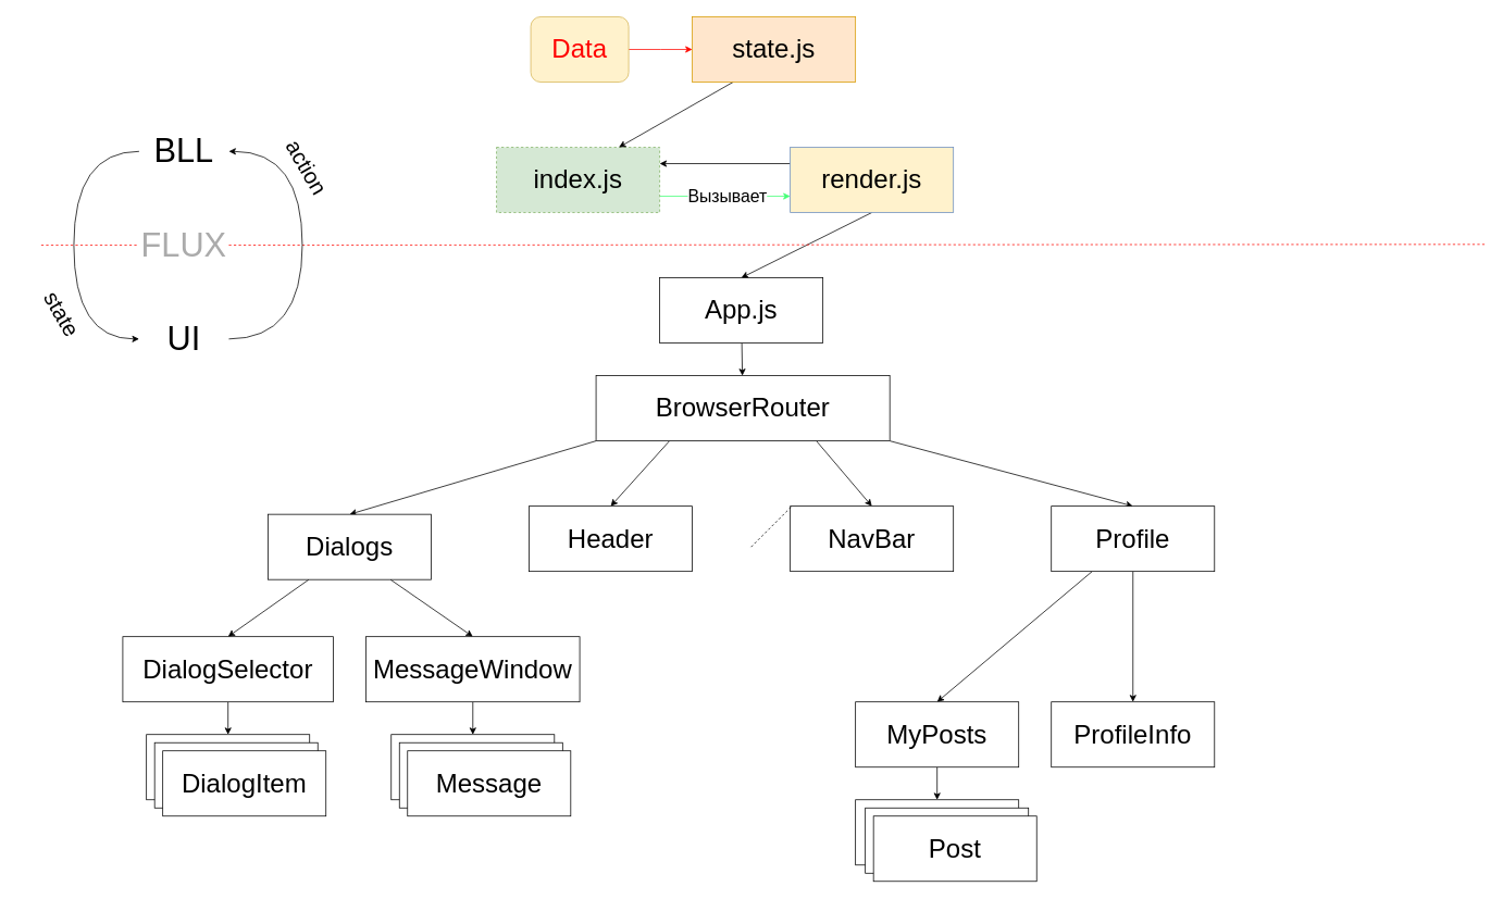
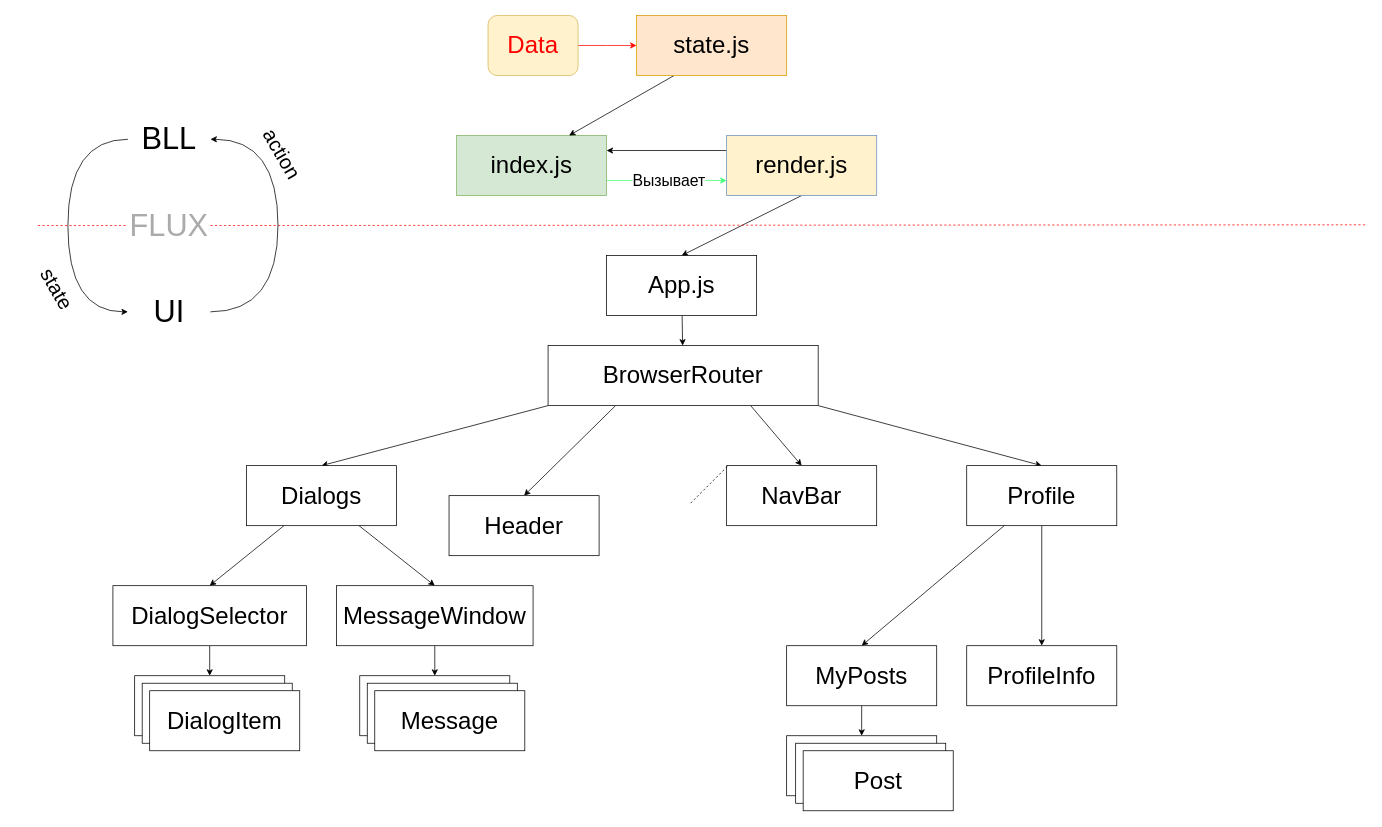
  <mxCell id="0" />
  <mxCell id="1" parent="0" />
  <mxCell id="2" style="edgeStyle=none;rounded=0;orthogonalLoop=1;jettySize=auto;html=1;exitX=0.5;exitY=1;exitDx=0;exitDy=0;entryX=0.5;entryY=0;entryDx=0;entryDy=0;fontSize=32;" parent="1" source="42" target="12" edge="1"><mxGeometry relative="1" as="geometry" /></mxCell>
  <mxCell id="3" style="edgeStyle=none;rounded=0;orthogonalLoop=1;jettySize=auto;html=1;exitX=1;exitY=0.75;exitDx=0;exitDy=0;entryX=0;entryY=0.75;entryDx=0;entryDy=0;strokeColor=#42FF75;" parent="1" source="5" target="42" edge="1"><mxGeometry relative="1" as="geometry" /></mxCell>
  <mxCell id="4" value="&lt;font style=&quot;font-size: 21px&quot;&gt;Вызывает&lt;/font&gt;" style="edgeLabel;html=1;align=center;verticalAlign=middle;resizable=0;points=[];" parent="3" vertex="1" connectable="0"><mxGeometry x="0.212" y="-2" relative="1" as="geometry"><mxPoint x="-14.67" y="-2" as="offset" /></mxGeometry></mxCell>
- <mxCell id="5" value="index.js" style="rounded=0;whiteSpace=wrap;html=1;fontSize=32;fillColor=#d5e8d4;strokeColor=#82b366;dashed=1;" parent="1" vertex="1"><mxGeometry x="608" y="180" width="200" height="80" as="geometry" /></mxCell>
+ <mxCell id="5" value="index.js" style="rounded=0;whiteSpace=wrap;html=1;fontSize=32;fillColor=#d5e8d4;strokeColor=#82b366;" parent="1" vertex="1"><mxGeometry x="608" y="180" width="200" height="80" as="geometry" /></mxCell>
  <mxCell id="6" style="edgeStyle=none;rounded=0;orthogonalLoop=1;jettySize=auto;html=1;exitX=0.25;exitY=1;exitDx=0;exitDy=0;entryX=0.5;entryY=0;entryDx=0;entryDy=0;fontSize=32;" parent="1" source="10" target="20" edge="1"><mxGeometry relative="1" as="geometry" /></mxCell>
  <mxCell id="7" style="edgeStyle=none;rounded=0;orthogonalLoop=1;jettySize=auto;html=1;exitX=0.75;exitY=1;exitDx=0;exitDy=0;entryX=0.5;entryY=0;entryDx=0;entryDy=0;fontSize=32;" parent="1" source="10" target="13" edge="1"><mxGeometry relative="1" as="geometry" /></mxCell>
  <mxCell id="8" style="edgeStyle=none;rounded=0;orthogonalLoop=1;jettySize=auto;html=1;exitX=0;exitY=1;exitDx=0;exitDy=0;entryX=0.5;entryY=0;entryDx=0;entryDy=0;fontSize=32;" parent="1" source="10" target="19" edge="1"><mxGeometry relative="1" as="geometry" /></mxCell>
  <mxCell id="9" style="edgeStyle=none;rounded=0;orthogonalLoop=1;jettySize=auto;html=1;exitX=1;exitY=1;exitDx=0;exitDy=0;entryX=0.5;entryY=0;entryDx=0;entryDy=0;fontSize=32;" parent="1" source="10" target="16" edge="1"><mxGeometry relative="1" as="geometry" /></mxCell>
  <mxCell id="10" value="BrowserRouter" style="rounded=0;whiteSpace=wrap;html=1;fontSize=32;" parent="1" vertex="1"><mxGeometry x="730" y="460" width="360" height="80" as="geometry" /></mxCell>
  <mxCell id="11" value="" style="edgeStyle=none;rounded=0;orthogonalLoop=1;jettySize=auto;html=1;fontSize=32;" parent="1" source="12" target="10" edge="1"><mxGeometry relative="1" as="geometry" /></mxCell>
  <mxCell id="12" value="App.js" style="rounded=0;whiteSpace=wrap;html=1;fontSize=32;" parent="1" vertex="1"><mxGeometry x="808" y="340" width="200" height="80" as="geometry" /></mxCell>
  <mxCell id="13" value="NavBar" style="rounded=0;whiteSpace=wrap;html=1;fontSize=32;" parent="1" vertex="1"><mxGeometry x="968" y="620" width="200" height="80" as="geometry" /></mxCell>
  <mxCell id="14" style="edgeStyle=none;rounded=0;orthogonalLoop=1;jettySize=auto;html=1;exitX=0.25;exitY=1;exitDx=0;exitDy=0;entryX=0.5;entryY=0;entryDx=0;entryDy=0;fontSize=32;" parent="1" source="16" target="27" edge="1"><mxGeometry relative="1" as="geometry" /></mxCell>
  <mxCell id="15" style="edgeStyle=none;rounded=0;orthogonalLoop=1;jettySize=auto;html=1;exitX=0.5;exitY=1;exitDx=0;exitDy=0;entryX=0.5;entryY=0;entryDx=0;entryDy=0;fontSize=32;" parent="1" source="16" target="25" edge="1"><mxGeometry relative="1" as="geometry" /></mxCell>
  <mxCell id="16" value="Profile" style="rounded=0;whiteSpace=wrap;html=1;fontSize=32;" parent="1" vertex="1"><mxGeometry x="1288" y="620" width="200" height="80" as="geometry" /></mxCell>
  <mxCell id="17" style="edgeStyle=none;rounded=0;orthogonalLoop=1;jettySize=auto;html=1;exitX=0.25;exitY=1;exitDx=0;exitDy=0;entryX=0.5;entryY=0;entryDx=0;entryDy=0;fontSize=32;" parent="1" source="19" target="22" edge="1"><mxGeometry relative="1" as="geometry" /></mxCell>
  <mxCell id="18" style="edgeStyle=none;rounded=0;orthogonalLoop=1;jettySize=auto;html=1;exitX=0.75;exitY=1;exitDx=0;exitDy=0;entryX=0.5;entryY=0;entryDx=0;entryDy=0;fontSize=32;" parent="1" source="19" target="24" edge="1"><mxGeometry relative="1" as="geometry" /></mxCell>
- <mxCell id="19" value="Dialogs" style="rounded=0;whiteSpace=wrap;html=1;fontSize=32;" parent="1" vertex="1"><mxGeometry x="328" y="630" width="200" height="80" as="geometry" /></mxCell>
- <mxCell id="20" value="Header" style="rounded=0;whiteSpace=wrap;html=1;fontSize=32;" parent="1" vertex="1"><mxGeometry x="648" y="620" width="200" height="80" as="geometry" /></mxCell>
+ <mxCell id="19" value="Dialogs" style="rounded=0;whiteSpace=wrap;html=1;fontSize=32;" parent="1" vertex="1"><mxGeometry x="328" y="620" width="200" height="80" as="geometry" /></mxCell>
+ <mxCell id="20" value="Header" style="rounded=0;whiteSpace=wrap;html=1;fontSize=32;" parent="1" vertex="1"><mxGeometry x="598" y="660" width="200" height="80" as="geometry" /></mxCell>
  <mxCell id="21" style="edgeStyle=none;rounded=0;orthogonalLoop=1;jettySize=auto;html=1;exitX=0.5;exitY=1;exitDx=0;exitDy=0;entryX=0.5;entryY=0;entryDx=0;entryDy=0;" parent="1" source="22" target="31" edge="1"><mxGeometry relative="1" as="geometry" /></mxCell>
  <mxCell id="22" value="DialogSelector" style="rounded=0;whiteSpace=wrap;html=1;fontSize=32;" parent="1" vertex="1"><mxGeometry x="150" y="780" width="258" height="80" as="geometry" /></mxCell>
  <mxCell id="23" style="edgeStyle=none;rounded=0;orthogonalLoop=1;jettySize=auto;html=1;exitX=0.5;exitY=1;exitDx=0;exitDy=0;entryX=0.5;entryY=0;entryDx=0;entryDy=0;strokeColor=#000000;" parent="1" source="24" target="32" edge="1"><mxGeometry relative="1" as="geometry" /></mxCell>
  <mxCell id="24" value="MessageWindow" style="rounded=0;whiteSpace=wrap;html=1;fontSize=32;" parent="1" vertex="1"><mxGeometry x="448" y="780" width="262" height="80" as="geometry" /></mxCell>
  <mxCell id="25" value="ProfileInfo" style="rounded=0;whiteSpace=wrap;html=1;fontSize=32;" parent="1" vertex="1"><mxGeometry x="1288" y="860" width="200" height="80" as="geometry" /></mxCell>
  <mxCell id="26" style="edgeStyle=none;rounded=0;orthogonalLoop=1;jettySize=auto;html=1;exitX=0.5;exitY=1;exitDx=0;exitDy=0;entryX=0.5;entryY=0;entryDx=0;entryDy=0;fontSize=32;" parent="1" source="27" target="28" edge="1"><mxGeometry relative="1" as="geometry" /></mxCell>
  <mxCell id="27" value="MyPosts" style="rounded=0;whiteSpace=wrap;html=1;fontSize=32;" parent="1" vertex="1"><mxGeometry x="1048" y="860" width="200" height="80" as="geometry" /></mxCell>
  <mxCell id="28" value="MyPosts" style="rounded=0;whiteSpace=wrap;html=1;fontSize=32;" parent="1" vertex="1"><mxGeometry x="1048" y="980" width="200" height="80" as="geometry" /></mxCell>
  <mxCell id="29" value="MyPosts" style="rounded=0;whiteSpace=wrap;html=1;fontSize=32;" parent="1" vertex="1"><mxGeometry x="1060" y="990" width="200" height="80" as="geometry" /></mxCell>
  <mxCell id="30" value="Post" style="rounded=0;whiteSpace=wrap;html=1;fontSize=32;" parent="1" vertex="1"><mxGeometry x="1070" y="1000" width="200" height="80" as="geometry" /></mxCell>
  <mxCell id="31" value="DialogItem" style="rounded=0;whiteSpace=wrap;html=1;fontSize=32;" parent="1" vertex="1"><mxGeometry x="179" y="900" width="200" height="80" as="geometry" /></mxCell>
  <mxCell id="32" value="Message" style="rounded=0;whiteSpace=wrap;html=1;fontSize=32;" parent="1" vertex="1"><mxGeometry x="479" y="900" width="200" height="80" as="geometry" /></mxCell>
  <mxCell id="33" value="" style="edgeStyle=orthogonalEdgeStyle;rounded=0;orthogonalLoop=1;jettySize=auto;html=1;fontSize=32;fontColor=#FF0000;fillColor=#f8cecc;strokeColor=#FF0800;" parent="1" source="34" edge="1"><mxGeometry relative="1" as="geometry"><mxPoint x="848" y="60" as="targetPoint" /></mxGeometry></mxCell>
  <mxCell id="34" value="Data" style="rounded=1;whiteSpace=wrap;html=1;fontSize=32;fillColor=#fff2cc;strokeColor=#d6b656;fontColor=#FF0000;" parent="1" vertex="1"><mxGeometry x="650" y="20" width="120" height="80" as="geometry" /></mxCell>
  <mxCell id="35" style="rounded=0;orthogonalLoop=1;jettySize=auto;html=1;exitX=0.25;exitY=1;exitDx=0;exitDy=0;entryX=0.75;entryY=0;entryDx=0;entryDy=0;" parent="1" source="36" target="5" edge="1"><mxGeometry relative="1" as="geometry" /></mxCell>
  <mxCell id="36" value="state.js" style="rounded=0;whiteSpace=wrap;html=1;fontSize=32;fillColor=#ffe6cc;strokeColor=#d79b00;" parent="1" vertex="1"><mxGeometry x="848" y="20" width="200" height="80" as="geometry" /></mxCell>
  <mxCell id="37" value="DialogItem" style="rounded=0;whiteSpace=wrap;html=1;fontSize=32;" parent="1" vertex="1"><mxGeometry x="189" y="910" width="200" height="80" as="geometry" /></mxCell>
  <mxCell id="38" value="DialogItem" style="rounded=0;whiteSpace=wrap;html=1;fontSize=32;" parent="1" vertex="1"><mxGeometry x="199" y="920" width="200" height="80" as="geometry" /></mxCell>
  <mxCell id="39" value="Message" style="rounded=0;whiteSpace=wrap;html=1;fontSize=32;" parent="1" vertex="1"><mxGeometry x="489" y="910" width="200" height="80" as="geometry" /></mxCell>
  <mxCell id="40" value="Message" style="rounded=0;whiteSpace=wrap;html=1;fontSize=32;" parent="1" vertex="1"><mxGeometry x="499" y="920" width="200" height="80" as="geometry" /></mxCell>
  <mxCell id="41" style="rounded=0;orthogonalLoop=1;jettySize=auto;html=1;entryX=1;entryY=0.25;entryDx=0;entryDy=0;exitX=0;exitY=0.25;exitDx=0;exitDy=0;" parent="1" source="42" target="5" edge="1"><mxGeometry relative="1" as="geometry"><mxPoint x="930" y="220" as="sourcePoint" /></mxGeometry></mxCell>
  <mxCell id="42" value="render.js" style="rounded=0;whiteSpace=wrap;html=1;fontSize=32;fillColor=#fff2cc;strokeColor=#6c8ebf;" parent="1" vertex="1"><mxGeometry x="968" y="180" width="200" height="80" as="geometry" /></mxCell>
  <mxCell id="43" value="" style="endArrow=none;dashed=1;html=1;" edge="1" parent="1"><mxGeometry width="50" height="50" relative="1" as="geometry"><mxPoint x="920" y="670" as="sourcePoint" /><mxPoint x="970" y="620" as="targetPoint" /></mxGeometry></mxCell>
  <mxCell id="44" value="" style="endArrow=none;dashed=1;html=1;strokeColor=#FF0800;" edge="1" parent="1" source="49"><mxGeometry width="50" height="50" relative="1" as="geometry"><mxPoint x="50" y="300" as="sourcePoint" /><mxPoint x="1820" y="299" as="targetPoint" /></mxGeometry></mxCell>
  <mxCell id="45" style="edgeStyle=orthogonalEdgeStyle;curved=1;rounded=0;orthogonalLoop=1;jettySize=auto;html=1;exitX=0;exitY=0.5;exitDx=0;exitDy=0;entryX=0;entryY=0.5;entryDx=0;entryDy=0;" edge="1" parent="1" source="46" target="48"><mxGeometry relative="1" as="geometry"><Array as="points"><mxPoint x="90" y="185" /><mxPoint x="90" y="415" /></Array></mxGeometry></mxCell>
  <mxCell id="46" value="&lt;span style=&quot;font-size: 41px&quot;&gt;BLL&lt;/span&gt;" style="text;html=1;strokeColor=none;fillColor=none;align=center;verticalAlign=middle;whiteSpace=wrap;rounded=0;" vertex="1" parent="1"><mxGeometry x="170" y="160" width="110" height="50" as="geometry" /></mxCell>
  <mxCell id="47" style="edgeStyle=orthogonalEdgeStyle;rounded=0;orthogonalLoop=1;jettySize=auto;html=1;exitX=1;exitY=0.5;exitDx=0;exitDy=0;entryX=1;entryY=0.5;entryDx=0;entryDy=0;curved=1;" edge="1" parent="1" source="48" target="46"><mxGeometry relative="1" as="geometry"><Array as="points"><mxPoint x="370" y="415" /><mxPoint x="370" y="185" /></Array></mxGeometry></mxCell>
  <mxCell id="48" value="&lt;span style=&quot;font-size: 41px&quot;&gt;UI&lt;/span&gt;" style="text;html=1;strokeColor=none;fillColor=none;align=center;verticalAlign=middle;whiteSpace=wrap;rounded=0;" vertex="1" parent="1"><mxGeometry x="170" y="390" width="110" height="50" as="geometry" /></mxCell>
  <mxCell id="49" value="&lt;span style=&quot;font-size: 41px&quot;&gt;&lt;font color=&quot;#ababab&quot;&gt;FLUX&lt;/font&gt;&lt;/span&gt;" style="text;html=1;strokeColor=none;fillColor=none;align=center;verticalAlign=middle;whiteSpace=wrap;rounded=0;" vertex="1" parent="1"><mxGeometry x="170" y="270" width="110" height="60" as="geometry" /></mxCell>
  <mxCell id="50" value="" style="endArrow=none;dashed=1;html=1;strokeColor=#FF0800;" edge="1" parent="1" target="49"><mxGeometry width="50" height="50" relative="1" as="geometry"><mxPoint x="50" y="300" as="sourcePoint" /><mxPoint x="1820" y="299" as="targetPoint" /></mxGeometry></mxCell>
  <mxCell id="51" value="&lt;font style=&quot;font-size: 27px&quot;&gt;action&lt;/font&gt;" style="text;html=1;strokeColor=none;fillColor=none;align=center;verticalAlign=middle;whiteSpace=wrap;rounded=0;rotation=60;" vertex="1" parent="1"><mxGeometry x="320" y="180" width="110" height="50" as="geometry" /></mxCell>
  <mxCell id="52" value="&lt;font style=&quot;font-size: 27px&quot;&gt;state&lt;/font&gt;" style="text;html=1;strokeColor=none;fillColor=none;align=center;verticalAlign=middle;whiteSpace=wrap;rounded=0;rotation=60;" vertex="1" parent="1"><mxGeometry x="20" y="360" width="110" height="50" as="geometry" /></mxCell>
